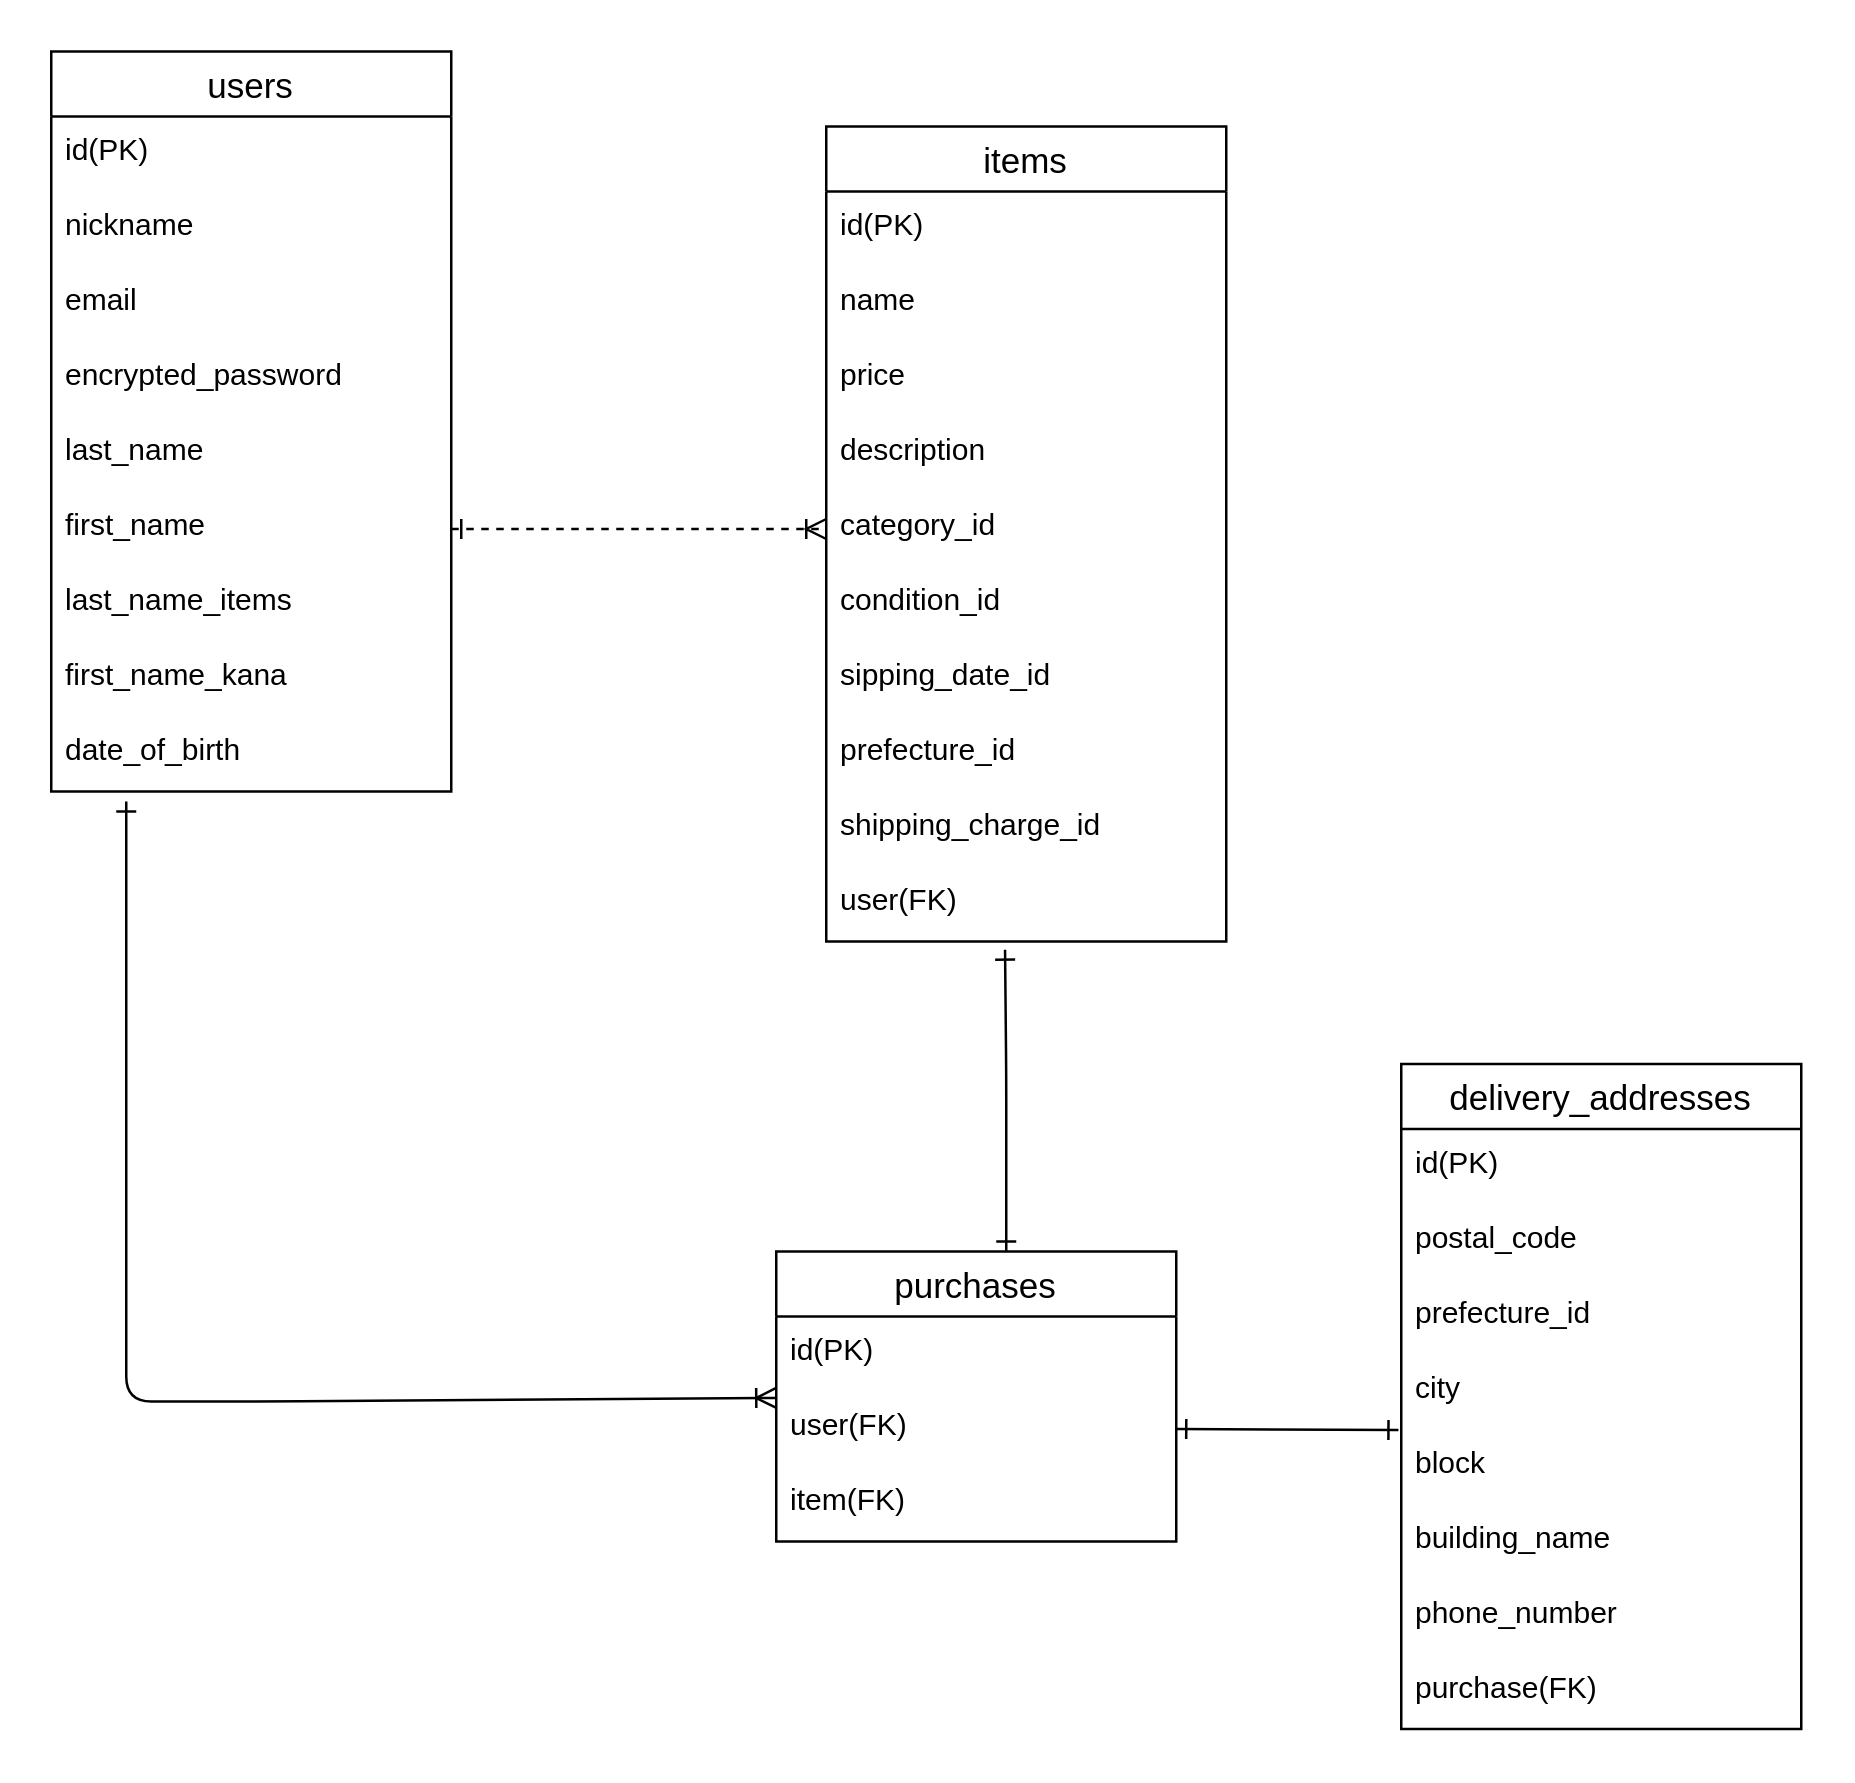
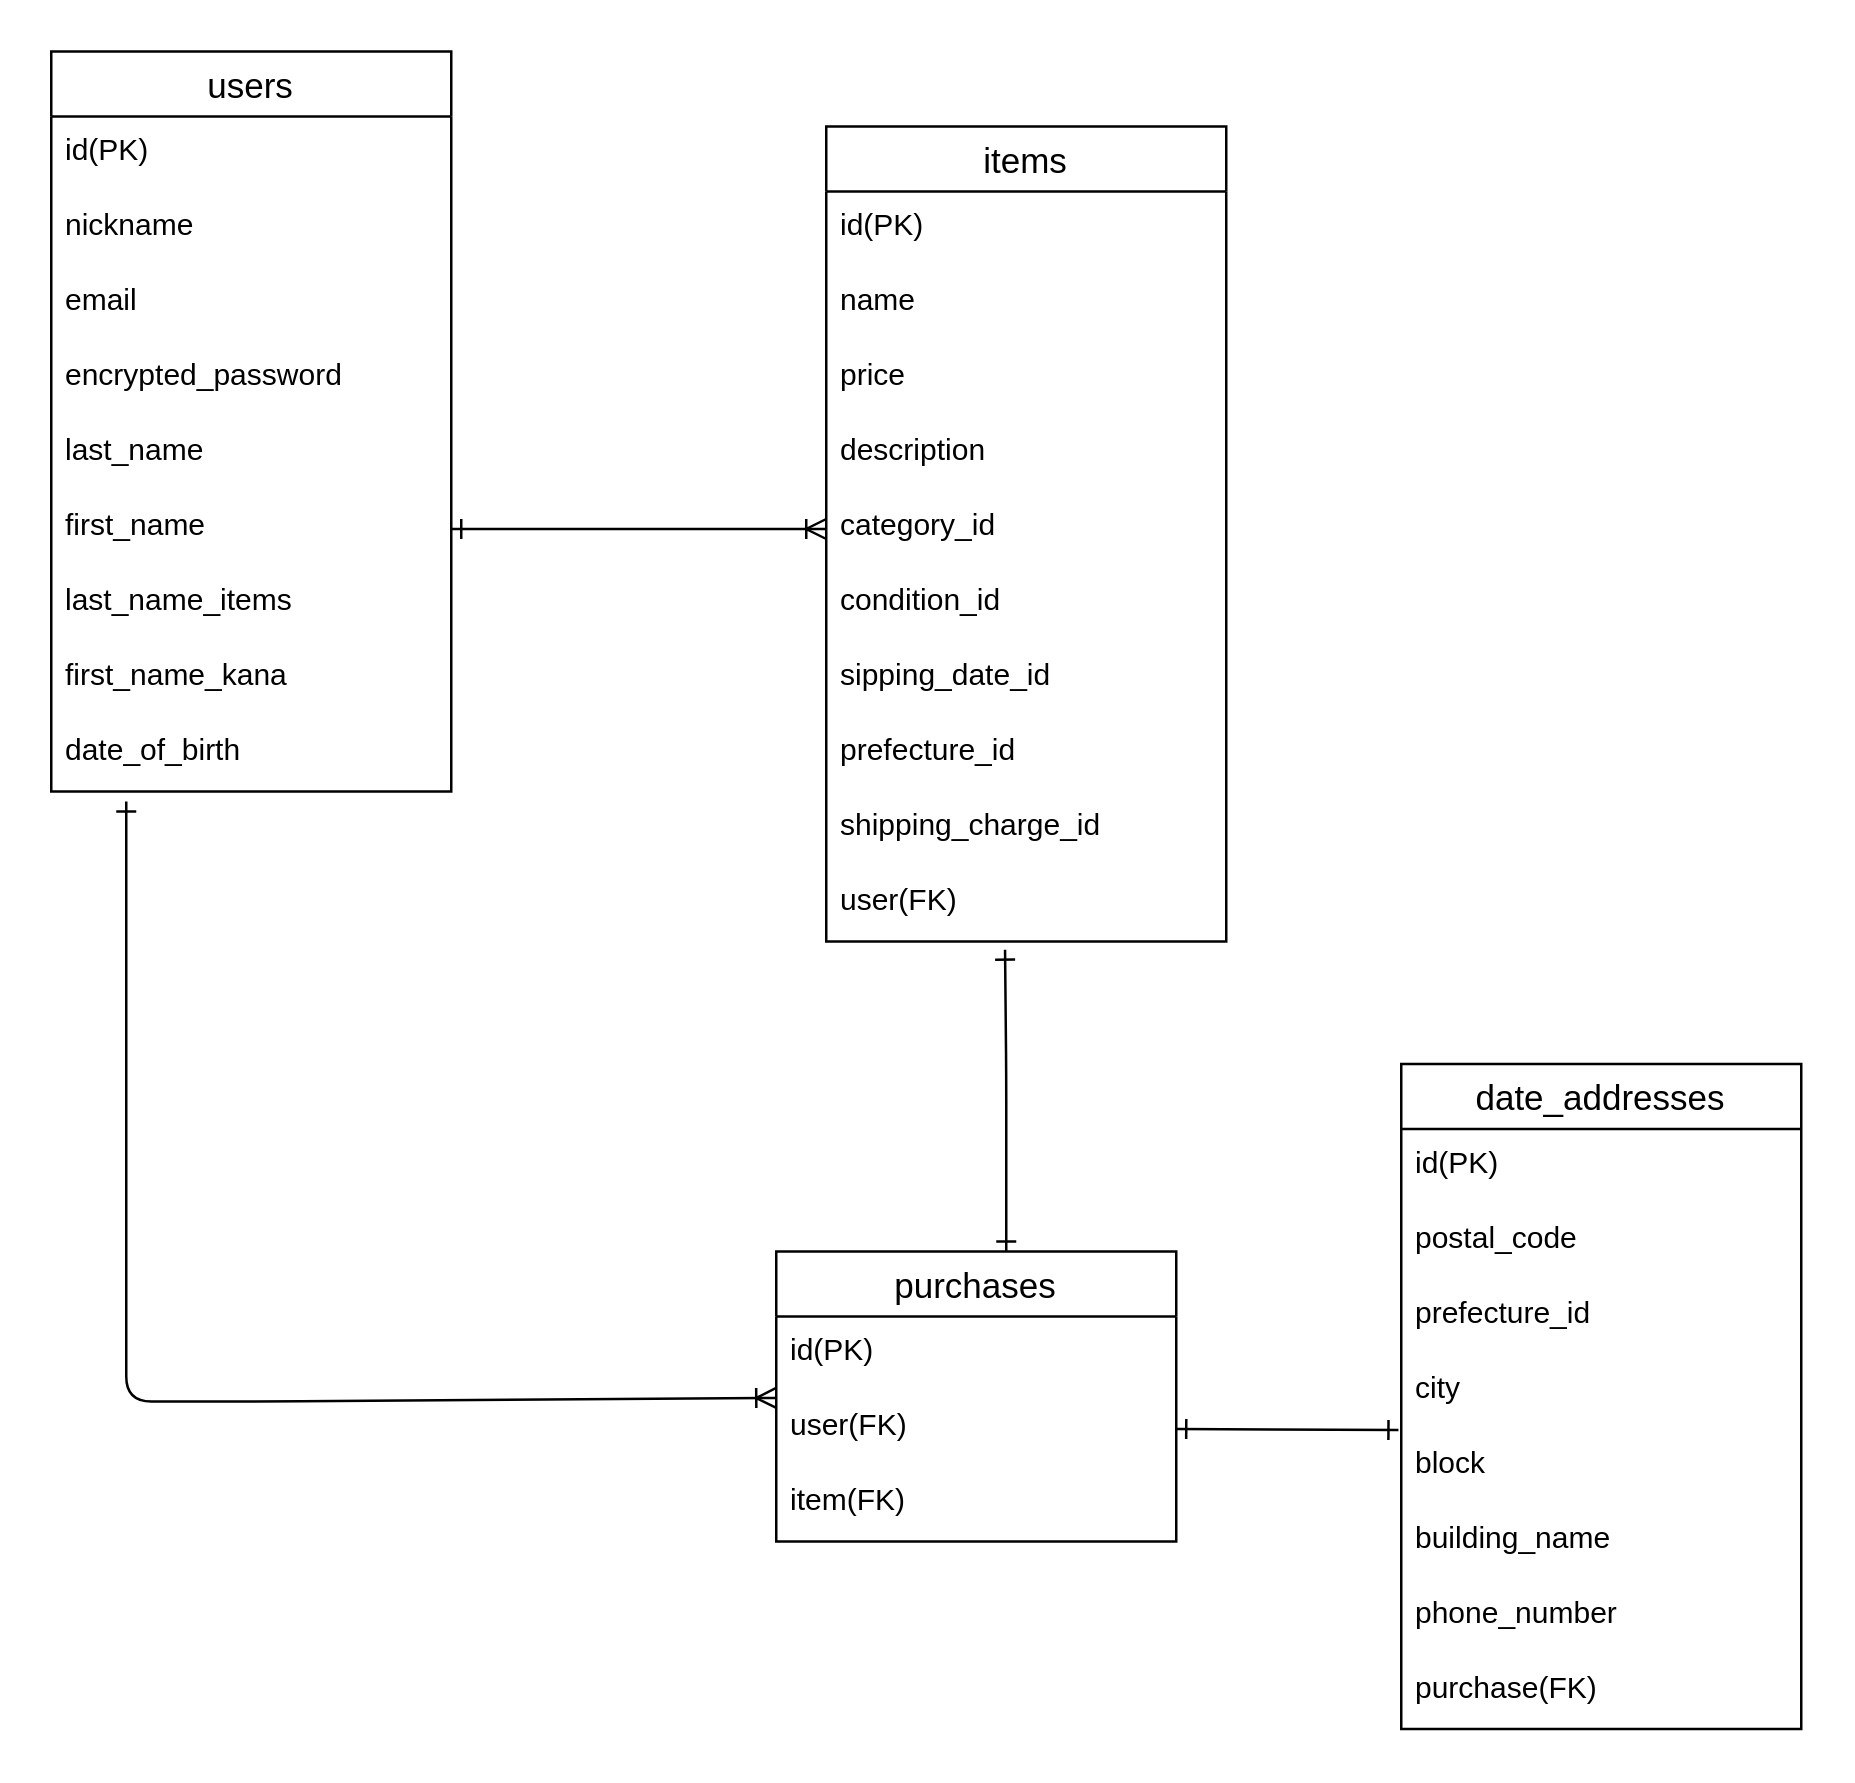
  <mxCell id="0" />
  <mxCell id="1" parent="0" />
  <mxCell id="2" value="users" style="swimlane;fontStyle=0;childLayout=stackLayout;horizontal=1;startSize=26;horizontalStack=0;resizeParent=1;resizeParentMax=0;resizeLast=0;collapsible=1;marginBottom=0;align=center;fontSize=14;labelBorderColor=none;" vertex="1" parent="1"><mxGeometry x="20" y="20" width="160" height="296" as="geometry"><mxRectangle x="70" y="130" width="60" height="30" as="alternateBounds" /></mxGeometry></mxCell>
  <mxCell id="3" value="id(PK)" style="text;strokeColor=none;fillColor=none;spacingLeft=4;spacingRight=4;overflow=hidden;rotatable=0;points=[[0,0.5],[1,0.5]];portConstraint=eastwest;fontSize=12;labelBackgroundColor=none;labelBorderColor=none;" vertex="1" parent="2"><mxGeometry y="26" width="160" height="30" as="geometry" /></mxCell>
  <mxCell id="4" value="nickname" style="text;strokeColor=none;fillColor=none;spacingLeft=4;spacingRight=4;overflow=hidden;rotatable=0;points=[[0,0.5],[1,0.5]];portConstraint=eastwest;fontSize=12;" vertex="1" parent="2"><mxGeometry y="56" width="160" height="30" as="geometry" /></mxCell>
  <mxCell id="5" value="email" style="text;strokeColor=none;fillColor=none;spacingLeft=4;spacingRight=4;overflow=hidden;rotatable=0;points=[[0,0.5],[1,0.5]];portConstraint=eastwest;fontSize=12;" vertex="1" parent="2"><mxGeometry y="86" width="160" height="30" as="geometry" /></mxCell>
  <mxCell id="6" value="encrypted_password" style="text;strokeColor=none;fillColor=none;spacingLeft=4;spacingRight=4;overflow=hidden;rotatable=0;points=[[0,0.5],[1,0.5]];portConstraint=eastwest;fontSize=12;" vertex="1" parent="2"><mxGeometry y="116" width="160" height="30" as="geometry" /></mxCell>
  <mxCell id="7" value="last_name" style="text;strokeColor=none;fillColor=none;spacingLeft=4;spacingRight=4;overflow=hidden;rotatable=0;points=[[0,0.5],[1,0.5]];portConstraint=eastwest;fontSize=12;" vertex="1" parent="2"><mxGeometry y="146" width="160" height="30" as="geometry" /></mxCell>
  <mxCell id="8" value="first_name" style="text;strokeColor=none;fillColor=none;spacingLeft=4;spacingRight=4;overflow=hidden;rotatable=0;points=[[0,0.5],[1,0.5]];portConstraint=eastwest;fontSize=12;" vertex="1" parent="2"><mxGeometry y="176" width="160" height="30" as="geometry" /></mxCell>
  <mxCell id="9" value="last_name_items" style="text;strokeColor=none;fillColor=none;spacingLeft=4;spacingRight=4;overflow=hidden;rotatable=0;points=[[0,0.5],[1,0.5]];portConstraint=eastwest;fontSize=12;" vertex="1" parent="2"><mxGeometry y="206" width="160" height="30" as="geometry" /></mxCell>
  <mxCell id="10" value="first_name_kana" style="text;strokeColor=none;fillColor=none;spacingLeft=4;spacingRight=4;overflow=hidden;rotatable=0;points=[[0,0.5],[1,0.5]];portConstraint=eastwest;fontSize=12;" vertex="1" parent="2"><mxGeometry y="236" width="160" height="30" as="geometry" /></mxCell>
  <mxCell id="11" value="date_of_birth" style="text;strokeColor=none;fillColor=none;spacingLeft=4;spacingRight=4;overflow=hidden;rotatable=0;points=[[0,0.5],[1,0.5]];portConstraint=eastwest;fontSize=12;" vertex="1" parent="2"><mxGeometry y="266" width="160" height="30" as="geometry" /></mxCell>
  <mxCell id="12" value="items" style="swimlane;fontStyle=0;childLayout=stackLayout;horizontal=1;startSize=26;horizontalStack=0;resizeParent=1;resizeParentMax=0;resizeLast=0;collapsible=1;marginBottom=0;align=center;fontSize=14;" vertex="1" parent="1"><mxGeometry x="330" y="50" width="160" height="326" as="geometry" /></mxCell>
  <mxCell id="13" value="id(PK)" style="text;strokeColor=none;fillColor=none;spacingLeft=4;spacingRight=4;overflow=hidden;rotatable=0;points=[[0,0.5],[1,0.5]];portConstraint=eastwest;fontSize=12;labelBackgroundColor=none;labelBorderColor=none;" vertex="1" parent="12"><mxGeometry y="26" width="160" height="30" as="geometry" /></mxCell>
  <mxCell id="14" value="name" style="text;strokeColor=none;fillColor=none;spacingLeft=4;spacingRight=4;overflow=hidden;rotatable=0;points=[[0,0.5],[1,0.5]];portConstraint=eastwest;fontSize=12;" vertex="1" parent="12"><mxGeometry y="56" width="160" height="30" as="geometry" /></mxCell>
  <mxCell id="15" value="price" style="text;strokeColor=none;fillColor=none;spacingLeft=4;spacingRight=4;overflow=hidden;rotatable=0;points=[[0,0.5],[1,0.5]];portConstraint=eastwest;fontSize=12;" vertex="1" parent="12"><mxGeometry y="86" width="160" height="30" as="geometry" /></mxCell>
  <mxCell id="16" value="description" style="text;strokeColor=none;fillColor=none;spacingLeft=4;spacingRight=4;overflow=hidden;rotatable=0;points=[[0,0.5],[1,0.5]];portConstraint=eastwest;fontSize=12;labelBackgroundColor=none;labelBorderColor=none;" vertex="1" parent="12"><mxGeometry y="116" width="160" height="30" as="geometry" /></mxCell>
  <mxCell id="17" value="category_id" style="text;strokeColor=none;fillColor=none;spacingLeft=4;spacingRight=4;overflow=hidden;rotatable=0;points=[[0,0.5],[1,0.5]];portConstraint=eastwest;fontSize=12;" vertex="1" parent="12"><mxGeometry y="146" width="160" height="30" as="geometry" /></mxCell>
  <mxCell id="18" value="condition_id" style="text;strokeColor=none;fillColor=none;spacingLeft=4;spacingRight=4;overflow=hidden;rotatable=0;points=[[0,0.5],[1,0.5]];portConstraint=eastwest;fontSize=12;" vertex="1" parent="12"><mxGeometry y="176" width="160" height="30" as="geometry" /></mxCell>
  <mxCell id="19" value="sipping_date_id" style="text;strokeColor=none;fillColor=none;spacingLeft=4;spacingRight=4;overflow=hidden;rotatable=0;points=[[0,0.5],[1,0.5]];portConstraint=eastwest;fontSize=12;" vertex="1" parent="12"><mxGeometry y="206" width="160" height="30" as="geometry" /></mxCell>
  <mxCell id="20" value="prefecture_id" style="text;strokeColor=none;fillColor=none;spacingLeft=4;spacingRight=4;overflow=hidden;rotatable=0;points=[[0,0.5],[1,0.5]];portConstraint=eastwest;fontSize=12;" vertex="1" parent="12"><mxGeometry y="236" width="160" height="30" as="geometry" /></mxCell>
  <mxCell id="21" value="shipping_charge_id" style="text;strokeColor=none;fillColor=none;spacingLeft=4;spacingRight=4;overflow=hidden;rotatable=0;points=[[0,0.5],[1,0.5]];portConstraint=eastwest;fontSize=12;" vertex="1" parent="12"><mxGeometry y="266" width="160" height="30" as="geometry" /></mxCell>
  <mxCell id="22" value="user(FK)" style="text;strokeColor=none;fillColor=none;spacingLeft=4;spacingRight=4;overflow=hidden;rotatable=0;points=[[0,0.5],[1,0.5]];portConstraint=eastwest;fontSize=12;" vertex="1" parent="12"><mxGeometry y="296" width="160" height="30" as="geometry" /></mxCell>
  <mxCell id="23" style="edgeStyle=none;rounded=1;html=1;startArrow=ERoneToMany;startFill=0;endArrow=ERone;endFill=0;" edge="1" parent="1" source="24"><mxGeometry relative="1" as="geometry"><mxPoint x="50" y="320" as="targetPoint" /><Array as="points"><mxPoint x="110" y="560" /><mxPoint x="50" y="560" /></Array></mxGeometry></mxCell>
  <mxCell id="24" value="purchases" style="swimlane;fontStyle=0;childLayout=stackLayout;horizontal=1;startSize=26;horizontalStack=0;resizeParent=1;resizeParentMax=0;resizeLast=0;collapsible=1;marginBottom=0;align=center;fontSize=14;" vertex="1" parent="1"><mxGeometry x="310" y="500" width="160" height="116" as="geometry" /></mxCell>
  <mxCell id="25" value="id(PK)" style="text;strokeColor=none;fillColor=none;spacingLeft=4;spacingRight=4;overflow=hidden;rotatable=0;points=[[0,0.5],[1,0.5]];portConstraint=eastwest;fontSize=12;labelBackgroundColor=none;labelBorderColor=none;" vertex="1" parent="24"><mxGeometry y="26" width="160" height="30" as="geometry" /></mxCell>
  <mxCell id="26" value="user(FK)" style="text;strokeColor=none;fillColor=none;spacingLeft=4;spacingRight=4;overflow=hidden;rotatable=0;points=[[0,0.5],[1,0.5]];portConstraint=eastwest;fontSize=12;" vertex="1" parent="24"><mxGeometry y="56" width="160" height="30" as="geometry" /></mxCell>
  <mxCell id="27" value="item(FK)" style="text;strokeColor=none;fillColor=none;spacingLeft=4;spacingRight=4;overflow=hidden;rotatable=0;points=[[0,0.5],[1,0.5]];portConstraint=eastwest;fontSize=12;" vertex="1" parent="24"><mxGeometry y="86" width="160" height="30" as="geometry" /></mxCell>
- <mxCell id="28" value="delivery_addresses" style="swimlane;fontStyle=0;childLayout=stackLayout;horizontal=1;startSize=26;horizontalStack=0;resizeParent=1;resizeParentMax=0;resizeLast=0;collapsible=1;marginBottom=0;align=center;fontSize=14;labelBorderColor=none;" vertex="1" parent="1"><mxGeometry x="560" y="425" width="160" height="266" as="geometry"><mxRectangle x="70" y="130" width="60" height="30" as="alternateBounds" /></mxGeometry></mxCell>
+ <mxCell id="28" value="date_addresses" style="swimlane;fontStyle=0;childLayout=stackLayout;horizontal=1;startSize=26;horizontalStack=0;resizeParent=1;resizeParentMax=0;resizeLast=0;collapsible=1;marginBottom=0;align=center;fontSize=14;labelBorderColor=none;" vertex="1" parent="1"><mxGeometry x="560" y="425" width="160" height="266" as="geometry"><mxRectangle x="70" y="130" width="60" height="30" as="alternateBounds" /></mxGeometry></mxCell>
  <mxCell id="29" value="id(PK)" style="text;strokeColor=none;fillColor=none;spacingLeft=4;spacingRight=4;overflow=hidden;rotatable=0;points=[[0,0.5],[1,0.5]];portConstraint=eastwest;fontSize=12;labelBackgroundColor=none;labelBorderColor=none;" vertex="1" parent="28"><mxGeometry y="26" width="160" height="30" as="geometry" /></mxCell>
  <mxCell id="30" value="postal_code" style="text;strokeColor=none;fillColor=none;spacingLeft=4;spacingRight=4;overflow=hidden;rotatable=0;points=[[0,0.5],[1,0.5]];portConstraint=eastwest;fontSize=12;" vertex="1" parent="28"><mxGeometry y="56" width="160" height="30" as="geometry" /></mxCell>
  <mxCell id="31" value="prefecture_id" style="text;strokeColor=none;fillColor=none;spacingLeft=4;spacingRight=4;overflow=hidden;rotatable=0;points=[[0,0.5],[1,0.5]];portConstraint=eastwest;fontSize=12;" vertex="1" parent="28"><mxGeometry y="86" width="160" height="30" as="geometry" /></mxCell>
  <mxCell id="32" value="city" style="text;strokeColor=none;fillColor=none;spacingLeft=4;spacingRight=4;overflow=hidden;rotatable=0;points=[[0,0.5],[1,0.5]];portConstraint=eastwest;fontSize=12;" vertex="1" parent="28"><mxGeometry y="116" width="160" height="30" as="geometry" /></mxCell>
  <mxCell id="33" value="block" style="text;strokeColor=none;fillColor=none;spacingLeft=4;spacingRight=4;overflow=hidden;rotatable=0;points=[[0,0.5],[1,0.5]];portConstraint=eastwest;fontSize=12;" vertex="1" parent="28"><mxGeometry y="146" width="160" height="30" as="geometry" /></mxCell>
  <mxCell id="34" value="building_name" style="text;strokeColor=none;fillColor=none;spacingLeft=4;spacingRight=4;overflow=hidden;rotatable=0;points=[[0,0.5],[1,0.5]];portConstraint=eastwest;fontSize=12;" vertex="1" parent="28"><mxGeometry y="176" width="160" height="30" as="geometry" /></mxCell>
  <mxCell id="35" value="phone_number" style="text;strokeColor=none;fillColor=none;spacingLeft=4;spacingRight=4;overflow=hidden;rotatable=0;points=[[0,0.5],[1,0.5]];portConstraint=eastwest;fontSize=12;" vertex="1" parent="28"><mxGeometry y="206" width="160" height="30" as="geometry" /></mxCell>
  <mxCell id="36" value="purchase(FK)" style="text;strokeColor=none;fillColor=none;spacingLeft=4;spacingRight=4;overflow=hidden;rotatable=0;points=[[0,0.5],[1,0.5]];portConstraint=eastwest;fontSize=12;labelBackgroundColor=none;labelBorderColor=none;" vertex="1" parent="28"><mxGeometry y="236" width="160" height="30" as="geometry" /></mxCell>
- <mxCell id="37" style="edgeStyle=none;html=1;exitX=1;exitY=0.5;exitDx=0;exitDy=0;entryX=0;entryY=0.5;entryDx=0;entryDy=0;endArrow=ERoneToMany;endFill=0;startArrow=ERone;startFill=0;dashed=1;" edge="1" parent="1" source="8" target="17"><mxGeometry relative="1" as="geometry" /></mxCell>
+ <mxCell id="37" style="edgeStyle=none;html=1;exitX=1;exitY=0.5;exitDx=0;exitDy=0;entryX=0;entryY=0.5;entryDx=0;entryDy=0;endArrow=ERoneToMany;endFill=0;startArrow=ERone;startFill=0;" edge="1" parent="1" source="8" target="17"><mxGeometry relative="1" as="geometry" /></mxCell>
  <mxCell id="38" style="edgeStyle=none;rounded=1;html=1;startArrow=ERone;startFill=0;endArrow=ERone;endFill=0;exitX=1;exitY=0.5;exitDx=0;exitDy=0;entryX=-0.007;entryY=1.014;entryDx=0;entryDy=0;entryPerimeter=0;" edge="1" parent="1" source="26" target="32"><mxGeometry relative="1" as="geometry"><mxPoint x="557" y="569" as="targetPoint" /></mxGeometry></mxCell>
  <mxCell id="39" style="edgeStyle=none;rounded=1;html=1;entryX=0.575;entryY=0;entryDx=0;entryDy=0;startArrow=ERone;startFill=0;endArrow=ERone;endFill=0;exitX=0.447;exitY=1.109;exitDx=0;exitDy=0;exitPerimeter=0;entryPerimeter=0;" edge="1" parent="1" source="22" target="24"><mxGeometry relative="1" as="geometry"><mxPoint x="390" y="380" as="sourcePoint" /><Array as="points"><mxPoint x="402" y="430" /></Array></mxGeometry></mxCell>
